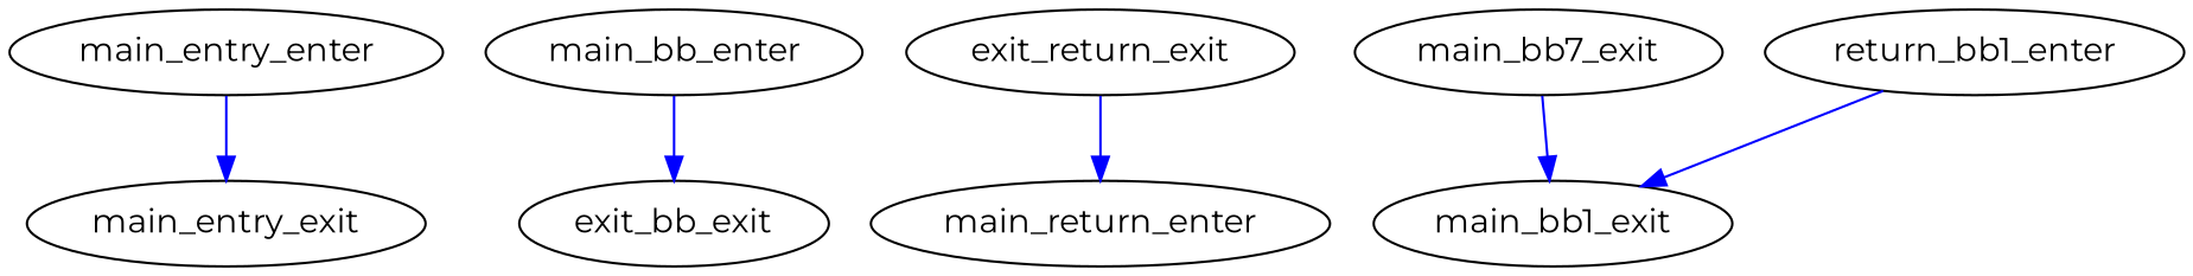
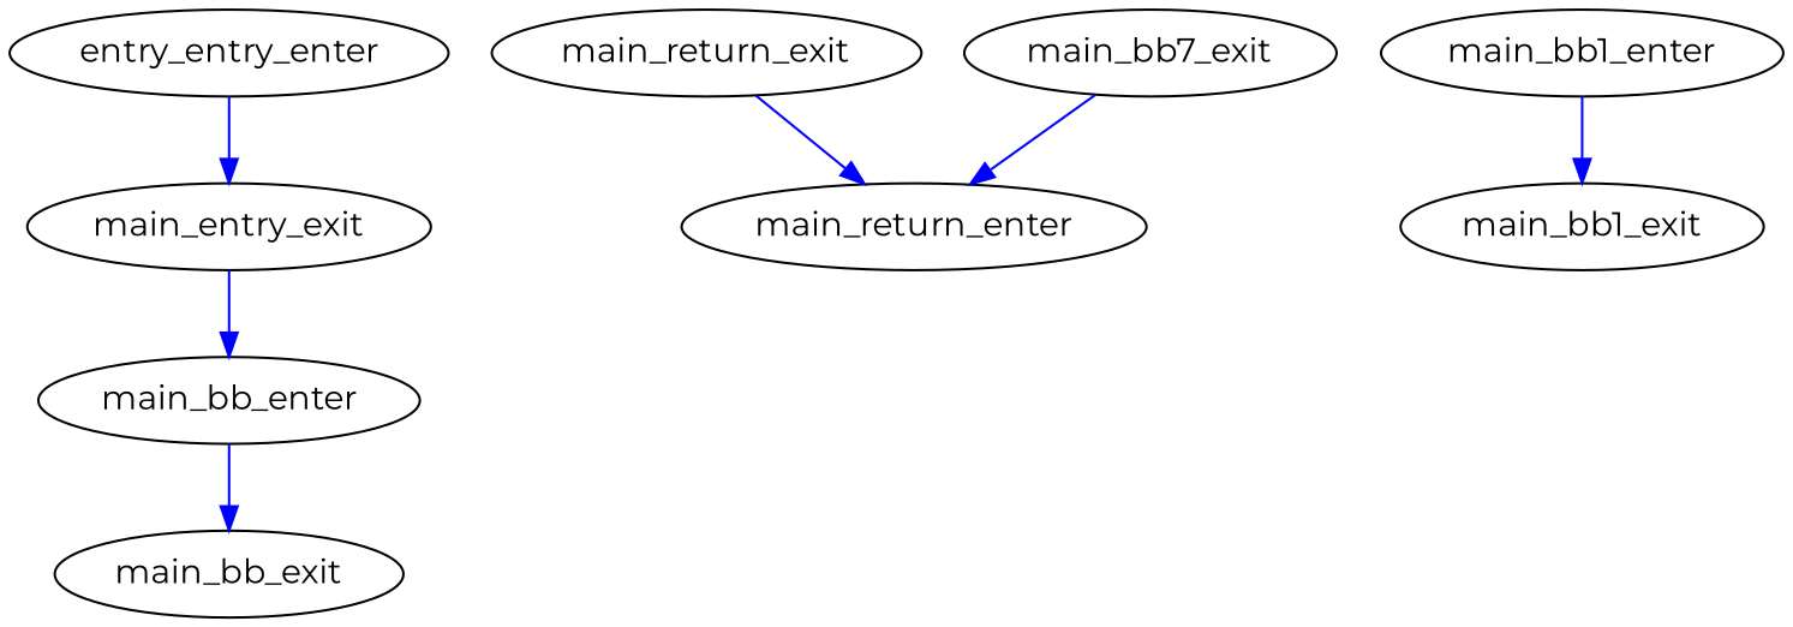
  digraph {
    fontname=Montserrat
    node [fontname=Montserrat]
    edge [color=Blue fontname=Montserrat]
-   n1 [label=main_entry_enter]
+   n1 [label=entry_entry_enter]
    n2 [label=main_entry_exit]
    n3 [label=main_bb_enter]
-   n4 [label=exit_return_exit]
+   n4 [label=main_return_exit]
    n5 [label=main_return_enter]
    n6 [label=main_bb7_exit]
    n7 [label=main_bb1_exit]
-   n8 [label=exit_bb_exit]
-   n9 [label=return_bb1_enter]
+   n8 [label=main_bb_exit]
+   n9 [label=main_bb1_enter]
    subgraph sub_1 {
      rank=min
      n1
    }
    n1 -> n2
+   n2 -> n3
    n3 -> n8
    n4 -> n5
-   n6 -> n7
+   n6 -> n5
    n9 -> n7
  }
